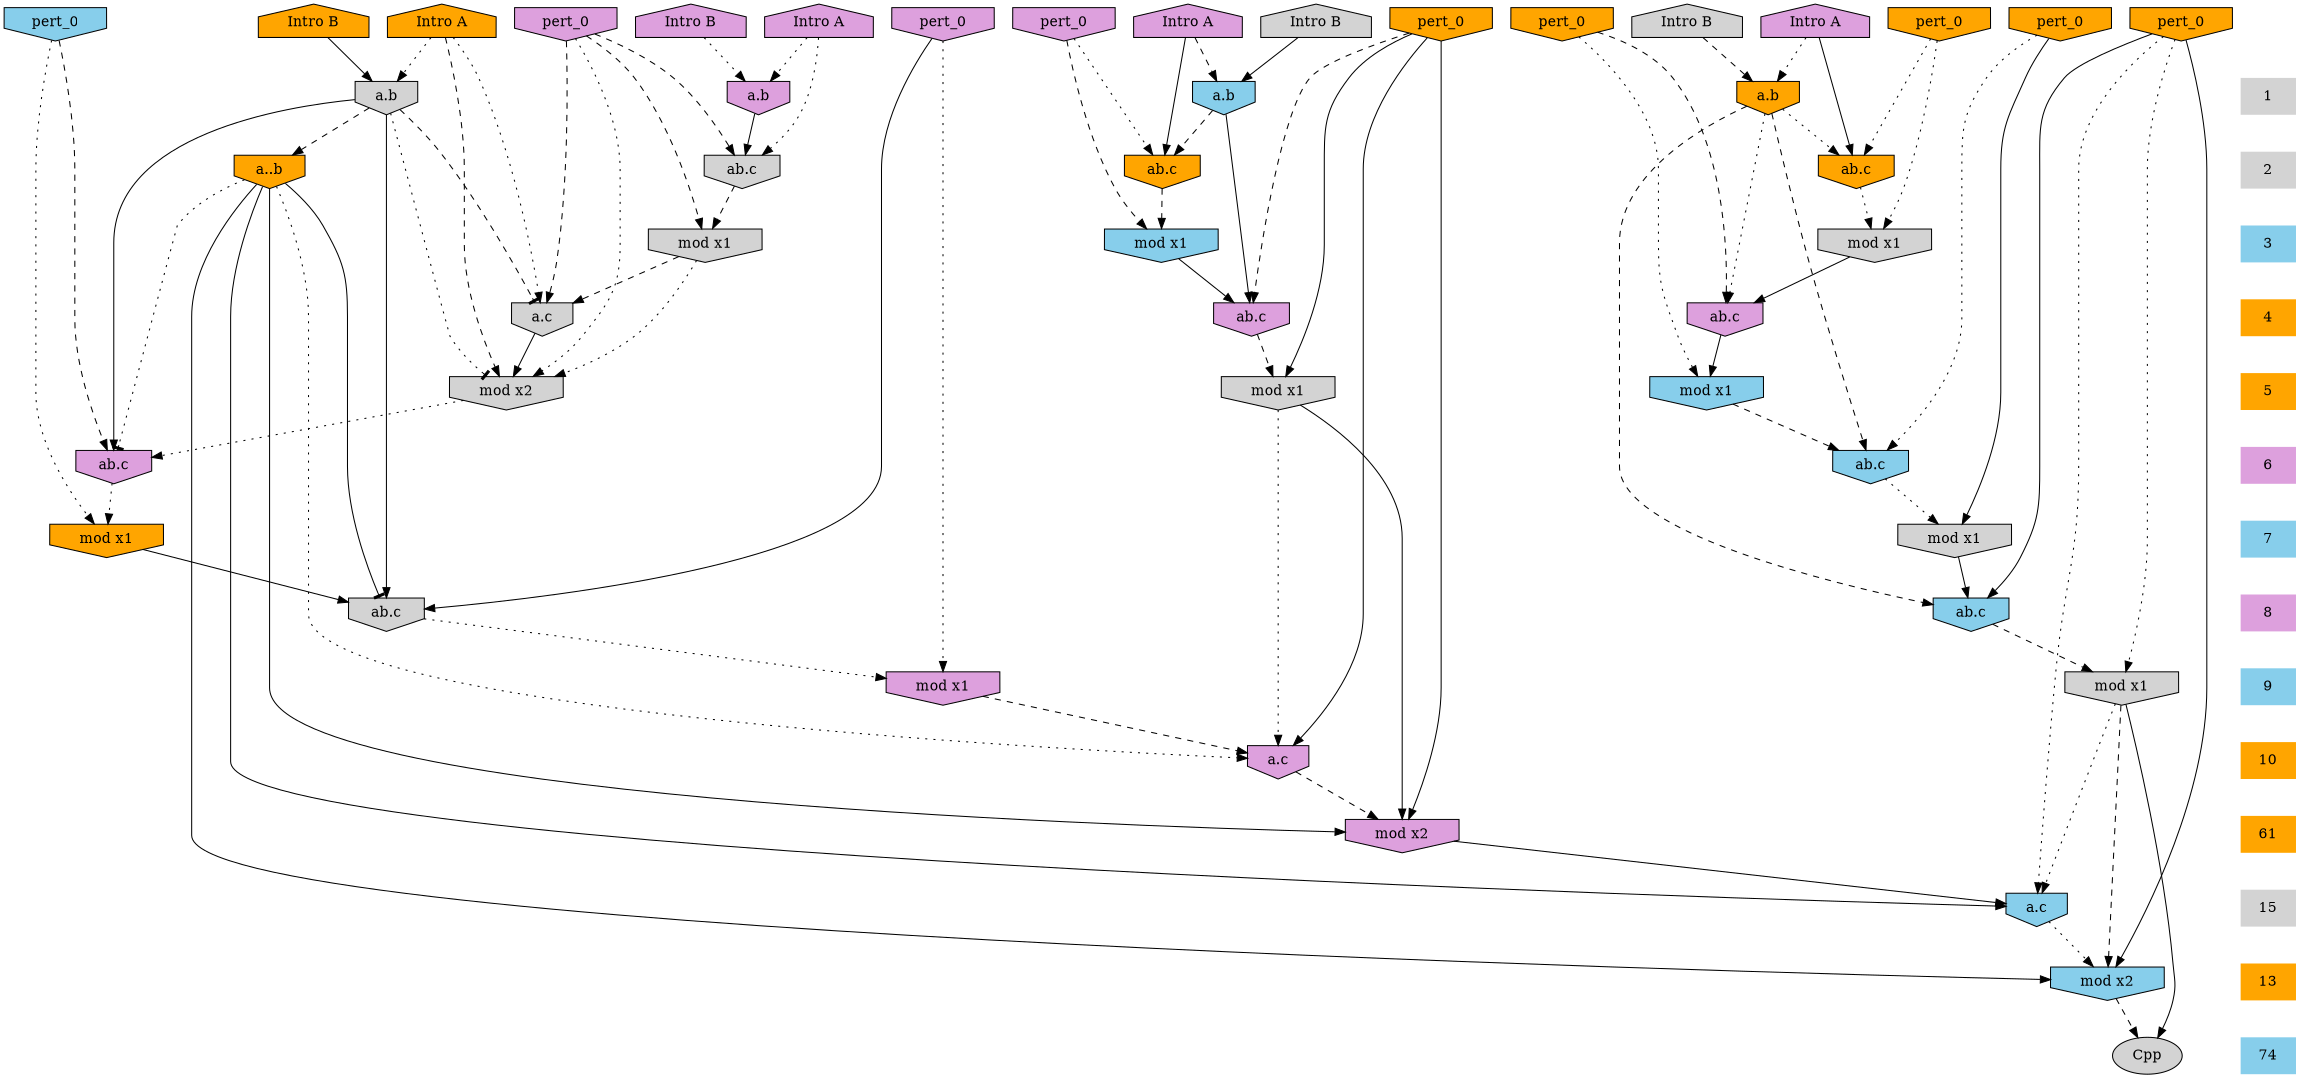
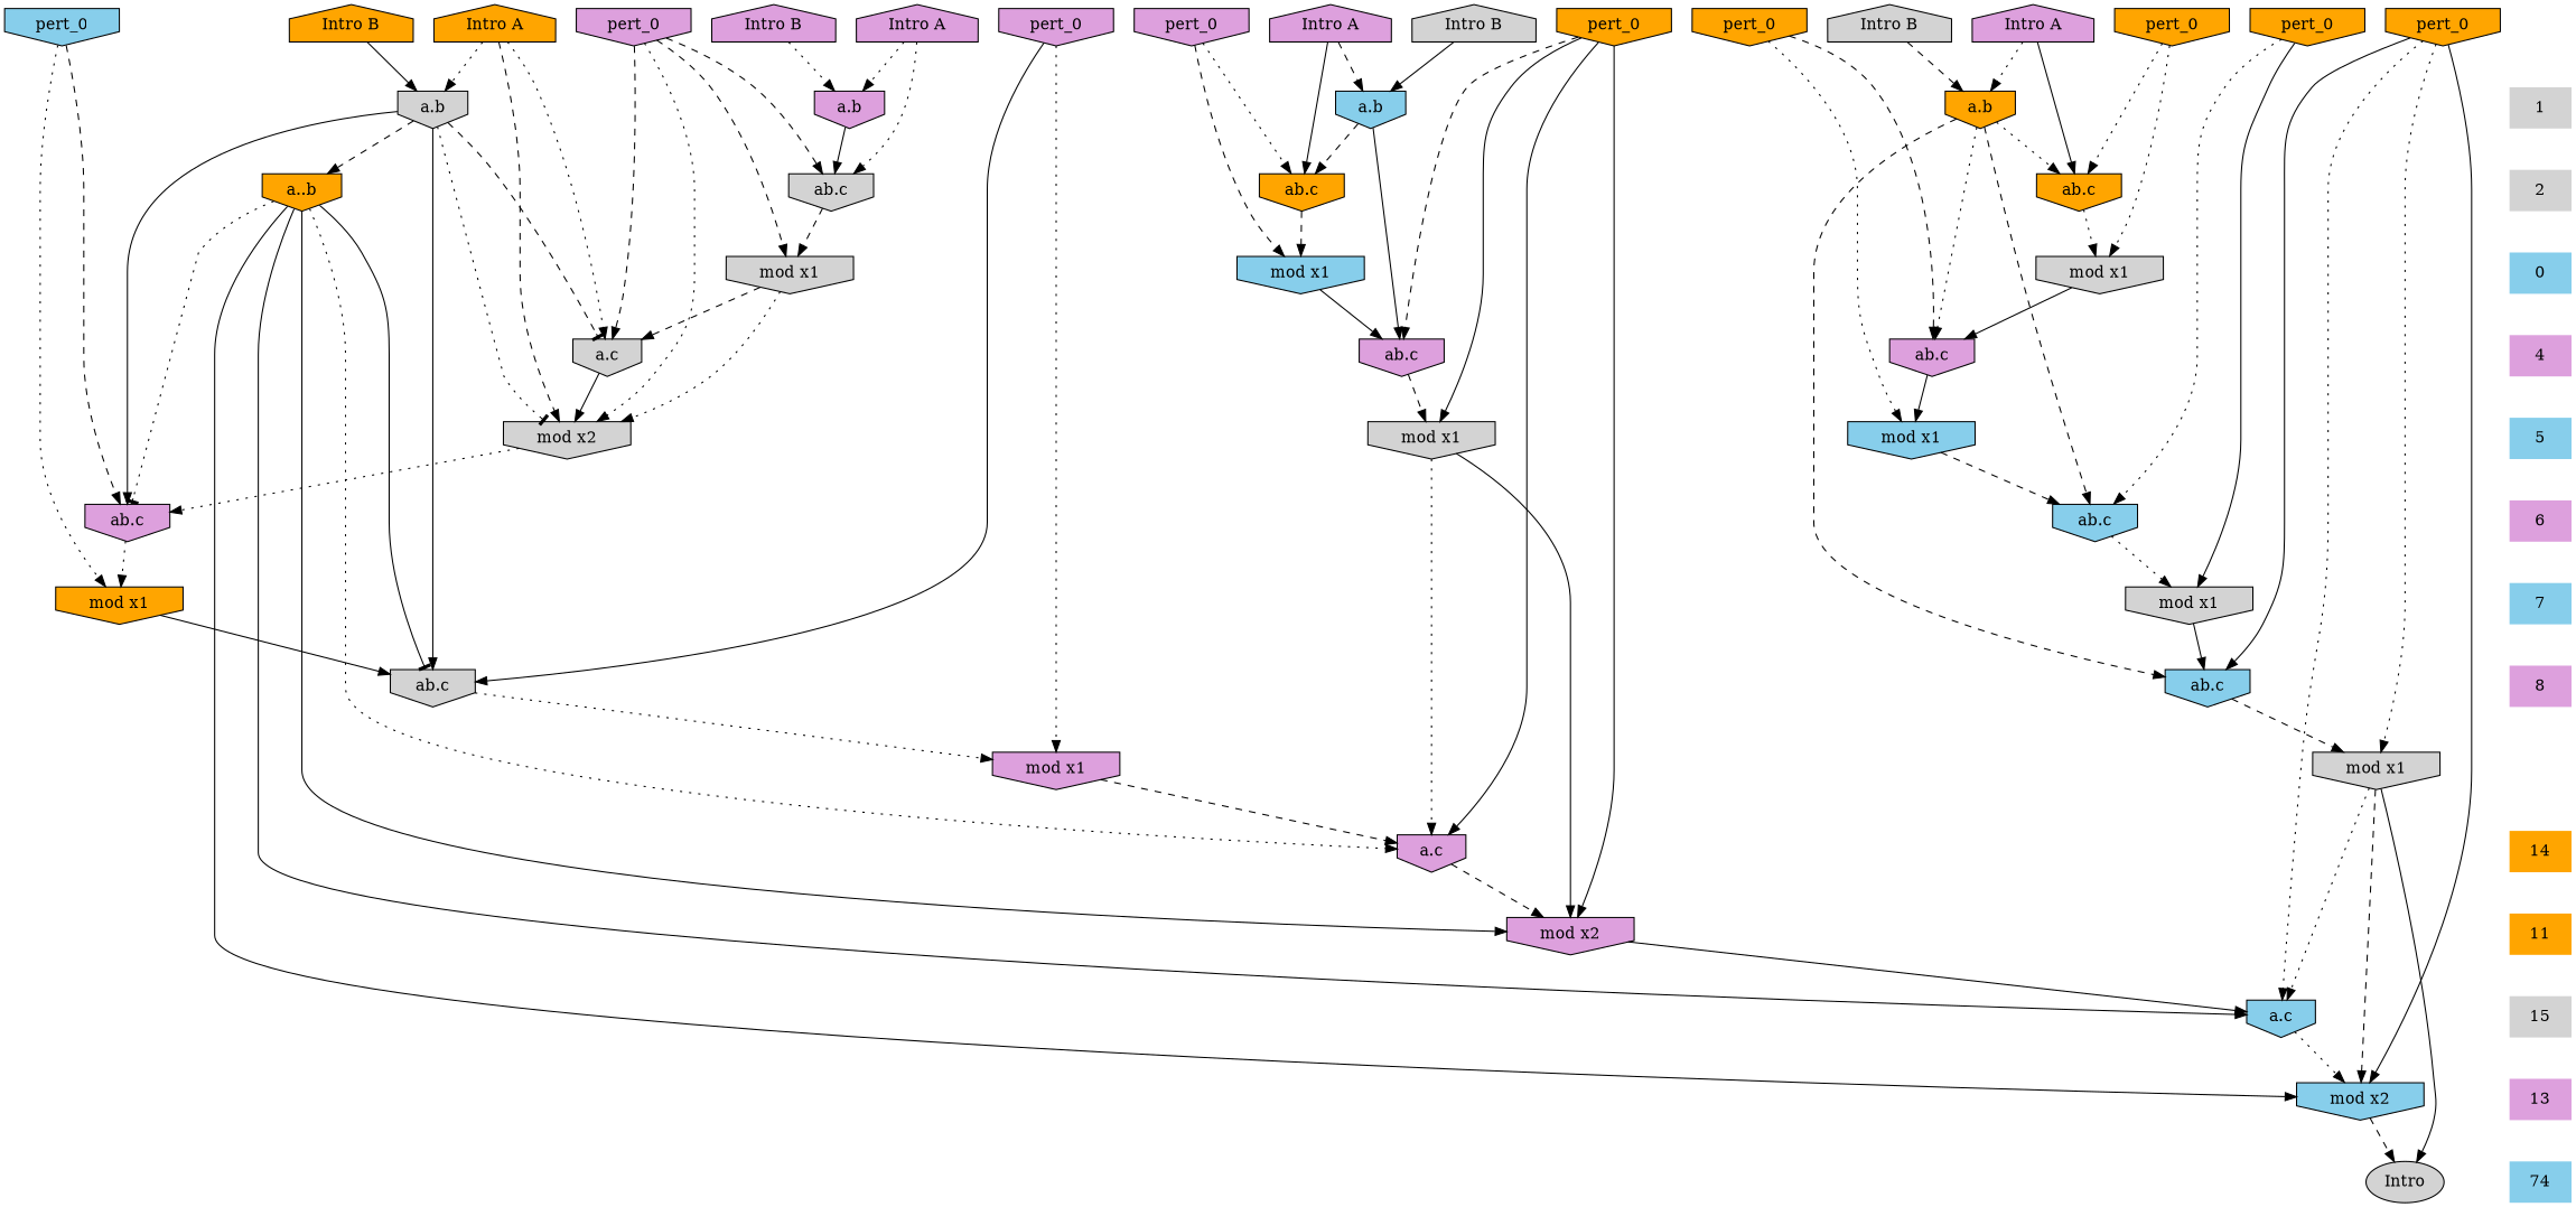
  digraph {
    ranksep=.5
    node [fillcolor=plum shape=invhouse style=filled]
    edge [style=dotted]
    n1 [label="Intro A" shape=house]
    n2 [fillcolor=lightgrey label="Intro B" shape=house]
    n3 [fillcolor=orange label="Intro B" shape=house]
    n4 [label="Intro A" shape=house]
    n5 [fillcolor=orange label="Intro A" shape=house]
    n6 [label="Intro B" shape=house]
    n7 [fillcolor=lightgrey label="Intro B" shape=house]
    n8 [label="Intro A" shape=house]
    n9 [fillcolor=orange label=pert_0]
    n10 [label=pert_0]
    n11 [fillcolor=skyblue label=pert_0]
    n12 [fillcolor=orange label=pert_0]
    n13 [label=pert_0]
    n14 [fillcolor=orange label=pert_0]
    n15 [fillcolor=orange label=pert_0]
    n16 [fillcolor=orange label=pert_0]
    n17 [label=pert_0]
    1 [fillcolor=lightgrey shape=plaintext]
    n19 [fillcolor=skyblue label="a.b"]
    n20 [label="a.b"]
    n21 [fillcolor=orange label="a.b"]
    n22 [fillcolor=lightgrey label="a.b"]
    2 [fillcolor=lightgrey shape=plaintext]
    n24 [fillcolor=lightgrey label="ab.c"]
    n25 [fillcolor=orange label="ab.c"]
    n26 [fillcolor=orange label="ab.c"]
    n27 [fillcolor=orange label="a..b"]
-   3 [fillcolor=skyblue shape=plaintext]
+   3 [fillcolor=skyblue shape=plaintext label=0]
    n29 [fillcolor=skyblue label="mod x1"]
    n30 [fillcolor=lightgrey label="mod x1"]
    n31 [fillcolor=lightgrey label="mod x1"]
-   4 [fillcolor=orange shape=plaintext]
+   4 [shape=plaintext]
    n33 [label="ab.c"]
    n34 [label="ab.c"]
    n35 [fillcolor=lightgrey label="a.c"]
-   5 [fillcolor=orange shape=plaintext]
+   5 [fillcolor=skyblue shape=plaintext]
    n37 [fillcolor=lightgrey label="mod x1"]
    n38 [fillcolor=skyblue label="mod x1"]
    n39 [fillcolor=lightgrey label="mod x2"]
    6 [shape=plaintext]
    n41 [fillcolor=skyblue label="ab.c"]
    n42 [label="ab.c"]
    7 [fillcolor=skyblue shape=plaintext]
    n44 [fillcolor=lightgrey label="mod x1"]
    n45 [fillcolor=orange label="mod x1"]
    n46 [fillcolor=skyblue label=74 shape=plaintext]
-   n47 [fillcolor=lightgrey label=Cpp shape=""]
+   n47 [fillcolor=lightgrey label=Intro shape=""]
    8 [shape=plaintext]
    n49 [fillcolor=skyblue label="ab.c"]
    n50 [fillcolor=lightgrey label="ab.c"]
-   9 [fillcolor=skyblue shape=plaintext]
    n52 [fillcolor=lightgrey label="mod x1"]
    n53 [label="mod x1"]
-   10 [fillcolor=orange shape=plaintext]
+   10 [fillcolor=orange shape=plaintext label=14]
    n55 [label="a.c"]
-   11 [fillcolor=orange shape=plaintext label=61]
+   11 [fillcolor=orange shape=plaintext]
    n57 [label="mod x2"]
    n58 [fillcolor=lightgrey label=15 shape=plaintext]
    n59 [fillcolor=skyblue label="a.c"]
-   13 [fillcolor=orange shape=plaintext]
+   13 [shape=plaintext]
    n61 [fillcolor=skyblue label="mod x2"]
    subgraph sub_1 {
      rank=same
      n1
      n2
      n3
      n4
      n5
      n6
      n7
      n8
      n9
      n10
      n11
      n12
      n13
      n14
      n15
      n16
      n17
    }
    subgraph sub_2 {
      rank=same
      1
      n19
      n20
      n21
      n22
    }
    subgraph sub_3 {
      rank=same
      2
      n24
      n25
      n26
      n27
    }
    subgraph sub_4 {
      rank=same
      3
      n29
      n30
      n31
    }
    subgraph sub_5 {
      rank=same
      4
      n33
      n34
      n35
    }
    subgraph sub_6 {
      rank=same
      5
      n37
      n38
      n39
    }
    subgraph sub_7 {
      rank=same
      6
      n41
      n42
    }
    subgraph sub_8 {
      rank=same
      7
      n44
      n45
    }
    subgraph sub_9 {
      rank=same
      n46
      n47
    }
    subgraph sub_10 {
      rank=same
      8
      n49
      n50
    }
    subgraph sub_11 {
      rank=same
-     9
      n52
      n53
    }
    subgraph sub_12 {
      rank=same
      10
      n55
    }
    subgraph sub_13 {
      rank=same
      11
      n57
    }
    subgraph sub_14 {
      rank=same
      n58
      n59
    }
    subgraph sub_15 {
      rank=same
      13
      n61
    }
    n1 -> n19 [style=dashed]
    n1 -> n25 [style=solid]
    n2 -> n19 [style=solid]
    n3 -> n22 [style=solid]
    n4 -> n20
    n4 -> n24
    n5 -> n22
    n5 -> n35
    n5 -> n39 [style=dashed]
    n6 -> n20
    n7 -> n21 [style=dashed]
    n8 -> n21
    n8 -> n26 [style=solid]
    n9 -> n26
    n9 -> n31
    n10 -> n50 [style=solid]
    n10 -> n53
    n11 -> n42 [style=dashed]
    n11 -> n45
    n12 -> n49 [style=solid]
    n12 -> n52
    n12 -> n59
    n12 -> n61 [style=solid]
    n13 -> n25
    n13 -> n29 [style=dashed]
    n14 -> n34 [style=dashed]
    n14 -> n38
    n15 -> n41
    n15 -> n44 [style=solid]
    n16 -> n33 [style=dashed]
    n16 -> n37 [style=solid]
    n16 -> n55 [style=solid]
    n16 -> n57 [style=solid]
    n17 -> n24 [style=dashed]
    n17 -> n30 [style=dashed]
    n17 -> n35 [style=dashed]
    n17 -> n39
    1 -> 2 [style=invis]
    n19 -> n25 [style=dashed]
    n19 -> n33 [style=solid]
    n20 -> n24 [style=solid]
    n21 -> n26
    n21 -> n34
    n21 -> n41 [style=dashed]
    n21 -> n49 [style=dashed]
    n22 -> n27 [style=dashed]
    n22 -> n35 [arrowhead=tee style=dashed]
    n22 -> n39 [arrowhead=tee]
    n22 -> n42 [style=solid]
    n22 -> n50 [style=solid]
    2 -> 3 [style=invis]
    n24 -> n30 [style=dashed]
    n25 -> n29 [style=dashed]
    n26 -> n31
    n27 -> n42 [arrowhead=tee]
    n27 -> n50 [arrowhead=tee style=solid]
    n27 -> n55
    n27 -> n57 [style=solid]
    n27 -> n59 [style=solid]
    n27 -> n61 [style=solid]
    3 -> 4 [style=invis]
    n29 -> n33 [style=solid]
    n30 -> n35 [style=dashed]
    n30 -> n39
    n31 -> n34 [style=solid]
    4 -> 5 [style=invis]
    n33 -> n37 [style=dashed]
    n34 -> n38 [style=solid]
    n35 -> n39 [style=solid]
    5 -> 6 [style=invis]
    n37 -> n55
    n37 -> n57 [style=solid]
    n38 -> n41 [style=dashed]
    n39 -> n42
    6 -> 7 [style=invis]
    n41 -> n44
    n42 -> n45
    7 -> 8 [style=invis]
    n44 -> n49 [style=solid]
    n45 -> n50 [style=solid]
-   8 -> 9 [style=invis]
    n49 -> n52 [style=dashed]
    n50 -> n53
-   9 -> 10 [style=invis]
    n52 -> n47 [style=solid]
    n52 -> n59
    n52 -> n61 [style=dashed]
    n53 -> n55 [style=dashed]
    10 -> 11 [style=invis]
    n55 -> n57 [style=dashed]
    11 -> n58 [style=invis]
    n57 -> n59 [style=solid]
    n58 -> 13 [style=invis]
    n59 -> n61
    13 -> n46 [style=invis]
    n61 -> n47 [style=dashed]
  }
